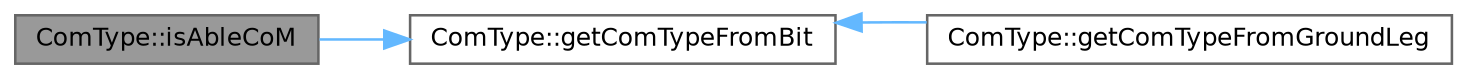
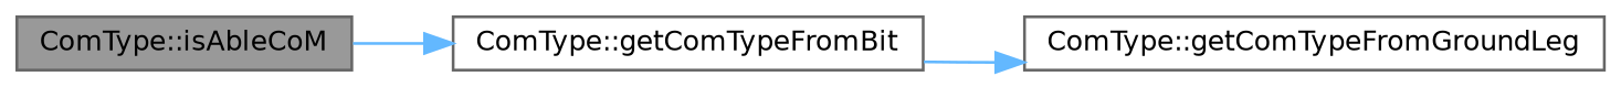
  digraph {
    rankdir=LR
    node [color=grey40 fillcolor=white fontname=Helvetica fontsize=10 shape=box style=filled]
    edge [color=steelblue1 fontname=Helvetica fontsize=10 labelfontname=Helvetica labelfontsize=10 style=solid]
    n1 [color=gray40 fillcolor=grey60 fontcolor=black height=0.2 label="ComType::isAbleCoM" width=0.4]
    n2 [height=0.2 label="ComType::getComTypeFromBit" width=0.4]
    n3 [height=0.2 label="ComType::getComTypeFromGroundLeg" width=0.4]
    n1 -> n2
-   n3 -> n2
+   n2 -> n3
  }
